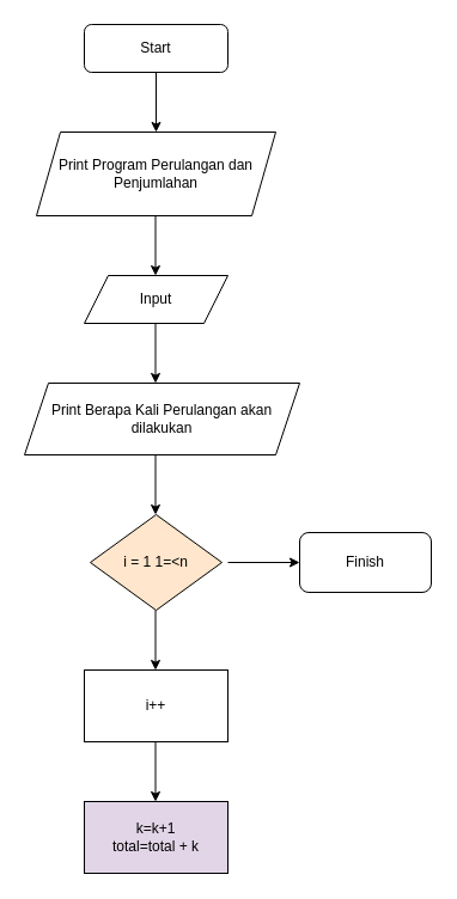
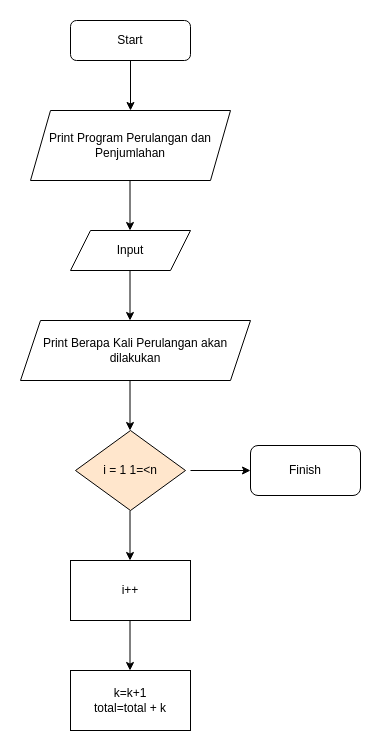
  <mxCell id="0" />
  <mxCell id="1" parent="0" />
  <mxCell id="2" value="Start" style="rounded=1;whiteSpace=wrap;html=1;" vertex="1" parent="1"><mxGeometry x="70" y="20" width="120" height="40" as="geometry" /></mxCell>
  <mxCell id="3" value="" style="endArrow=classic;html=1;" edge="1" parent="1"><mxGeometry width="50" height="50" relative="1" as="geometry"><mxPoint x="130" y="60" as="sourcePoint" /><mxPoint x="130" y="110" as="targetPoint" /></mxGeometry></mxCell>
  <mxCell id="4" value="Print Program Perulangan dan Penjumlahan" style="shape=parallelogram;perimeter=parallelogramPerimeter;whiteSpace=wrap;html=1;fixedSize=1;" vertex="1" parent="1"><mxGeometry x="30" y="110" width="200" height="70" as="geometry" /></mxCell>
  <mxCell id="5" value="" style="endArrow=classic;html=1;" edge="1" parent="1"><mxGeometry width="50" height="50" relative="1" as="geometry"><mxPoint x="129.5" y="180" as="sourcePoint" /><mxPoint x="129.5" y="230" as="targetPoint" /></mxGeometry></mxCell>
  <mxCell id="6" value="Input" style="shape=parallelogram;perimeter=parallelogramPerimeter;whiteSpace=wrap;html=1;fixedSize=1;" vertex="1" parent="1"><mxGeometry x="70" y="230" width="120" height="40" as="geometry" /></mxCell>
  <mxCell id="7" value="" style="endArrow=classic;html=1;" edge="1" parent="1"><mxGeometry width="50" height="50" relative="1" as="geometry"><mxPoint x="129.5" y="270" as="sourcePoint" /><mxPoint x="129.5" y="320" as="targetPoint" /></mxGeometry></mxCell>
  <mxCell id="8" value="Print Berapa Kali Perulangan akan dilakukan" style="shape=parallelogram;perimeter=parallelogramPerimeter;whiteSpace=wrap;html=1;fixedSize=1;" vertex="1" parent="1"><mxGeometry x="20" y="320" width="230" height="60" as="geometry" /></mxCell>
  <mxCell id="9" value="i = 1 1=&amp;lt;n" style="rhombus;whiteSpace=wrap;html=1;fillColor=#ffe6cc;" vertex="1" parent="1"><mxGeometry x="75" y="430" width="110" height="80" as="geometry" /></mxCell>
  <mxCell id="10" value="" style="endArrow=classic;html=1;" edge="1" parent="1"><mxGeometry width="50" height="50" relative="1" as="geometry"><mxPoint x="129.5" y="380" as="sourcePoint" /><mxPoint x="129.5" y="430" as="targetPoint" /></mxGeometry></mxCell>
  <mxCell id="11" value="i++" style="rounded=0;whiteSpace=wrap;html=1;" vertex="1" parent="1"><mxGeometry x="70" y="560" width="120" height="60" as="geometry" /></mxCell>
  <mxCell id="12" value="" style="endArrow=classic;html=1;" edge="1" parent="1"><mxGeometry width="50" height="50" relative="1" as="geometry"><mxPoint x="129.5" y="510" as="sourcePoint" /><mxPoint x="129.5" y="560" as="targetPoint" /></mxGeometry></mxCell>
  <mxCell id="13" value="" style="endArrow=classic;html=1;" edge="1" parent="1"><mxGeometry width="50" height="50" relative="1" as="geometry"><mxPoint x="129.5" y="620" as="sourcePoint" /><mxPoint x="129.5" y="670" as="targetPoint" /></mxGeometry></mxCell>
- <mxCell id="14" value="k=k+1&lt;br&gt;total=total + k" style="rounded=0;whiteSpace=wrap;html=1;fillColor=#e1d5e7;" vertex="1" parent="1"><mxGeometry x="70" y="670" width="120" height="60" as="geometry" /></mxCell>
+ <mxCell id="14" value="k=k+1&lt;br&gt;total=total + k" style="rounded=0;whiteSpace=wrap;html=1;" vertex="1" parent="1"><mxGeometry x="70" y="670" width="120" height="60" as="geometry" /></mxCell>
  <mxCell id="15" value="Finish" style="rounded=1;whiteSpace=wrap;html=1;" vertex="1" parent="1"><mxGeometry x="250" y="445" width="110" height="50" as="geometry" /></mxCell>
  <mxCell id="16" value="" style="endArrow=classic;html=1;" edge="1" parent="1"><mxGeometry width="50" height="50" relative="1" as="geometry"><mxPoint x="190" y="470" as="sourcePoint" /><mxPoint x="250" y="470" as="targetPoint" /></mxGeometry></mxCell>
